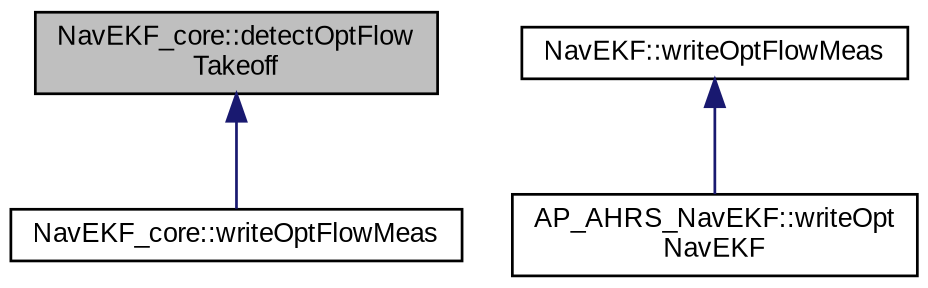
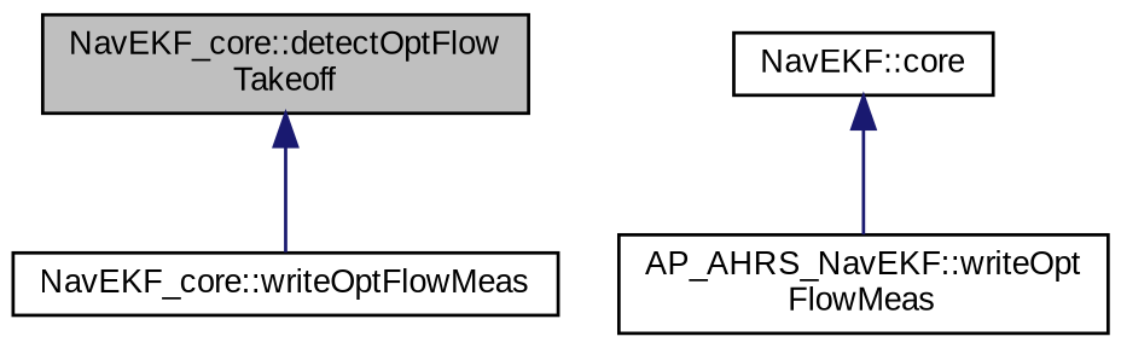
  digraph {
    fontname="Liberation Sans"
    rankdir=TB
    node [color=black fillcolor=white fontname="Liberation Sans" fontsize=10 shape=record style=filled]
    edge [color=midnightblue dir=back fontname="Liberation Sans" fontsize=10 labelfontname=Helvetica labelfontsize=10 style=solid]
    n1 [fillcolor=grey75 fontcolor=black height=0.2 label="NavEKF_core::detectOptFlow\lTakeoff" width=0.4]
    n2 [height=0.2 label="NavEKF_core::writeOptFlowMeas" width=0.4]
-   n3 [height=0.2 label="NavEKF::writeOptFlowMeas" width=0.4]
-   n4 [height=0.2 label="AP_AHRS_NavEKF::writeOpt\lNavEKF" width=0.4]
+   n3 [height=0.2 label="NavEKF::core" width=0.4]
+   n4 [height=0.2 label="AP_AHRS_NavEKF::writeOpt\lFlowMeas" width=0.4]
    n1 -> n2
    n3 -> n4
  }
